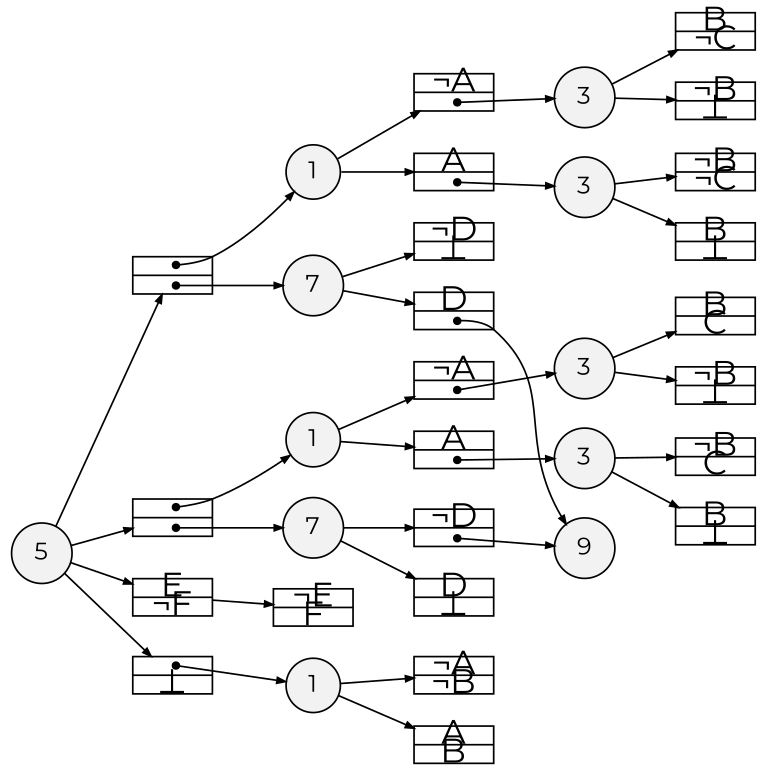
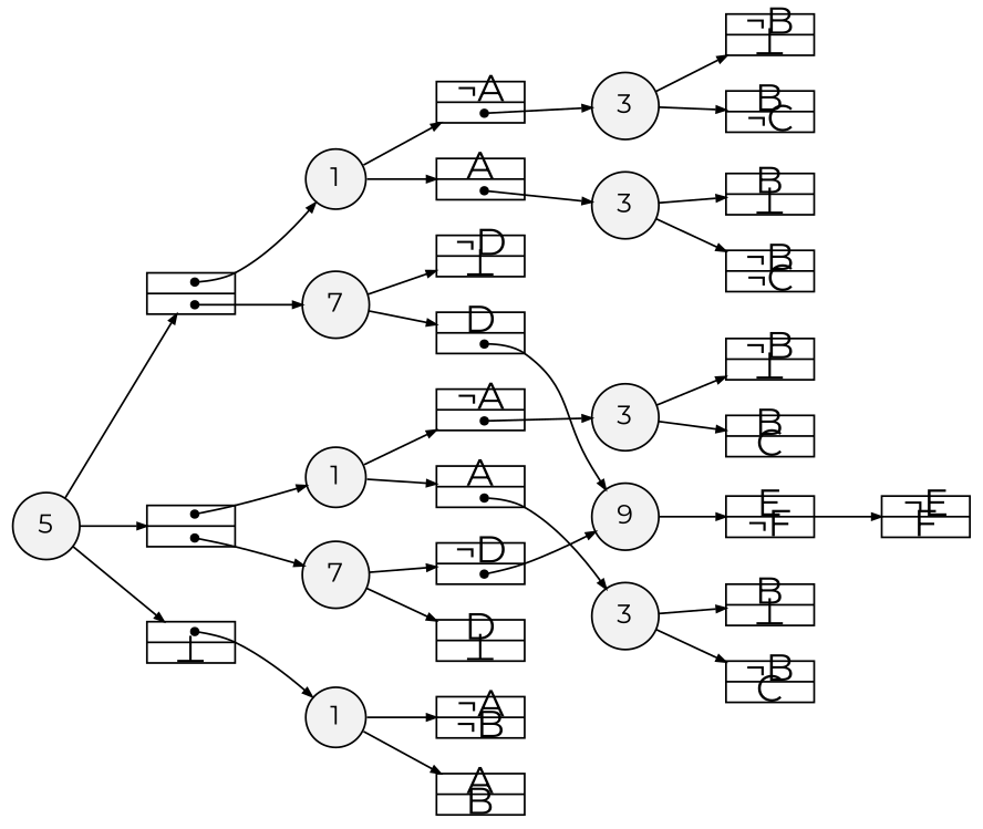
  digraph {
    fontname=Montserrat
    rankdir=LR
    node [fillcolor=white fontname=Montserrat shape=record style=filled fixedsize=true fontsize=20]
    edge [arrowsize=.50 fontname=Montserrat]
    n1 [fillcolor=gray95 height=.25 label=9 shape=circle width=.25 fixedsize="" fontsize=""]
    n2 [fillcolor=gray95 height=.25 label=7 shape=circle width=.25 fixedsize="" fontsize=""]
    n3 [fillcolor=gray95 height=.25 label=7 shape=circle width=.25 fixedsize="" fontsize=""]
    n4 [fillcolor=gray95 height=.25 label=5 shape=circle width=.25 fixedsize="" fontsize=""]
    n5 [fillcolor=gray95 height=.25 label=3 shape=circle width=.25 fixedsize="" fontsize=""]
    n6 [fillcolor=gray95 height=.25 label=3 shape=circle width=.25 fixedsize="" fontsize=""]
    n7 [fillcolor=gray95 height=.25 label=3 shape=circle width=.25 fixedsize="" fontsize=""]
    n8 [fillcolor=gray95 height=.25 label=3 shape=circle width=.25 fixedsize="" fontsize=""]
    n9 [fillcolor=gray95 height=.25 label=1 shape=circle width=.25 fixedsize="" fontsize=""]
    n10 [fillcolor=gray95 height=.25 label=1 shape=circle width=.25 fixedsize="" fontsize=""]
    n11 [fillcolor=gray95 height=.25 label=1 shape=circle width=.25 fixedsize="" fontsize=""]
    n12 [height=.30 label="<L>E|<R>&not;F" width=.65]
    n13 [height=.30 label="<L>D|<R>" width=.65]
    n14 [height=.30 label="<L>&not;D|<R>&#8869;" width=.65]
    n15 [height=.30 label="<L>&not;D|<R>" width=.65]
    n16 [height=.30 label="<L>D|<R>&#8869;" width=.65]
    n17 [height=.30 label="<L>|<R>" width=.65]
    n18 [height=.30 label="<L>|<R>" width=.65]
    n19 [height=.30 label="<L>|<R>&#8869;" width=.65]
    n20 [height=.30 label="<L>B|<R>&not;C" width=.65]
    n21 [height=.30 label="<L>&not;B|<R>&#8869;" width=.65]
    n22 [height=.30 label="<L>&not;B|<R>&not;C" width=.65]
    n23 [height=.30 label="<L>B|<R>&#8869;" width=.65]
    n24 [height=.30 label="<L>B|<R>C" width=.65]
    n25 [height=.30 label="<L>&not;B|<R>&#8869;" width=.65]
    n26 [height=.30 label="<L>&not;B|<R>C" width=.65]
    n27 [height=.30 label="<L>B|<R>&#8869;" width=.65]
    n28 [height=.30 label="<L>&not;A|<R>" width=.65]
    n29 [height=.30 label="<L>A|<R>" width=.65]
    n30 [height=.30 label="<L>&not;A|<R>" width=.65]
    n31 [height=.30 label="<L>A|<R>" width=.65]
    n32 [height=.30 label="<L>&not;A|<R>&not;B" width=.65]
    n33 [height=.30 label="<L>A|<R>B" width=.65]
    n34 [height=.30 label="<L>&not;E|<R>F" width=.65]
    subgraph sub_1 {
      rank=same
      n1
    }
    subgraph sub_2 {
      rank=same
      n2
      n3
    }
    subgraph sub_3 {
      rank=same
      n4
    }
    subgraph sub_4 {
      rank=same
      n5
      n6
      n7
      n8
    }
    subgraph sub_5 {
      rank=same
      n9
      n10
      n11
    }
-   n4 -> n12
+   n1 -> n12
    n2 -> n13
    n2 -> n14
    n3 -> n15
    n3 -> n16
    n4 -> n17
    n4 -> n18
    n4 -> n19
    n5 -> n20
    n5 -> n21
    n6 -> n22
    n6 -> n23
    n7 -> n24
    n7 -> n25
    n8 -> n26
    n8 -> n27
    n9 -> n28
    n9 -> n29
    n10 -> n30
    n10 -> n31
    n11 -> n32
    n11 -> n33
    n12 -> n34
    n13 -> n1 [arrowtail=dot dir=both tailclip=false tailport="R:c"]
    n15 -> n1 [arrowtail=dot dir=both tailclip=false tailport="R:c"]
    n17 -> n2 [arrowtail=dot dir=both tailclip=false tailport="R:c"]
    n17 -> n9 [arrowtail=dot dir=both tailclip=false tailport="L:c"]
    n18 -> n3 [arrowtail=dot dir=both tailclip=false tailport="R:c"]
    n18 -> n10 [arrowtail=dot dir=both tailclip=false tailport="L:c"]
    n19 -> n11 [arrowtail=dot dir=both tailclip=false tailport="L:c"]
    n28 -> n5 [arrowtail=dot dir=both tailclip=false tailport="R:c"]
    n29 -> n6 [arrowtail=dot dir=both tailclip=false tailport="R:c"]
    n30 -> n7 [arrowtail=dot dir=both tailclip=false tailport="R:c"]
    n31 -> n8 [arrowtail=dot dir=both tailclip=false tailport="R:c"]
  }
